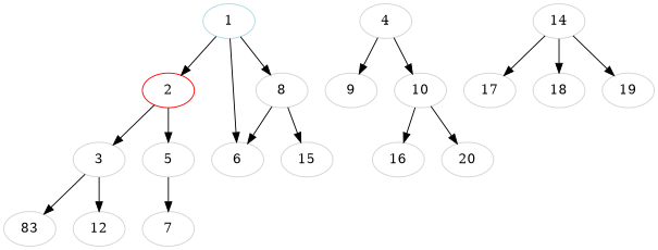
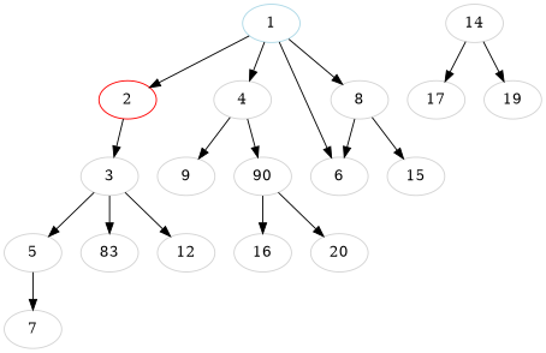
  strict digraph {
    node [color=lightgrey depth=3 node_shape=v]
    edge [color=black]
    1 [color=lightblue depth=0 node_shape="^"]
    2 [color=red depth=1]
    4 [depth=1]
    6 [depth=1]
    8 [depth=1]
    3 [depth=2 node_shape="^"]
    5 [depth=2 node_shape="^"]
    9 [Q=15 depth=2 node_shape="^"]
-   10 [depth=2 node_shape="^"]
+   10 [depth=2 node_shape="^" label=90]
    15 [depth=2 node_shape="^"]
    n11 [Q=5 label=83]
    12 [Q=51]
    7 [Q=34]
    16 [Q=14]
    20 [Q=19]
    14 [depth=2 node_shape="^"]
    17 [Q=21]
-   18 [Q=12]
    19 [Q=17]
    1 -> 2
+   1 -> 4
    1 -> 6
    1 -> 8
    2 -> 3
-   2 -> 5
+   3 -> 5
    4 -> 9
    4 -> 10
    8 -> 6
    8 -> 15
    3 -> n11
    3 -> 12
    5 -> 7
    10 -> 16
    10 -> 20
    14 -> 17
-   14 -> 18
    14 -> 19
  }
